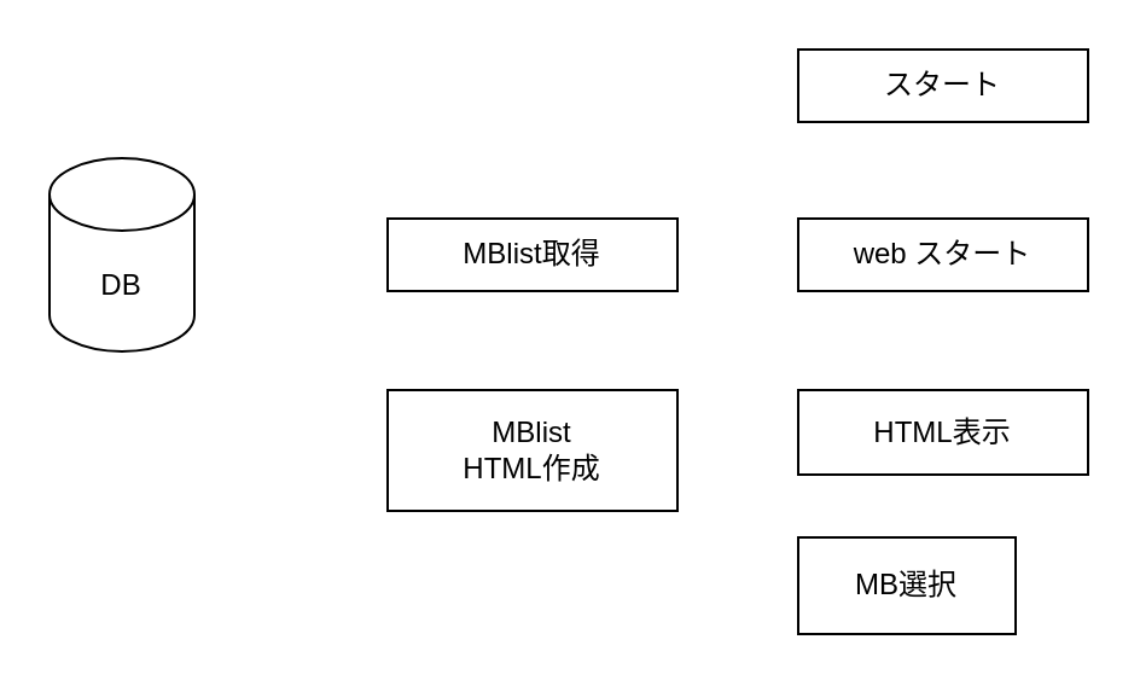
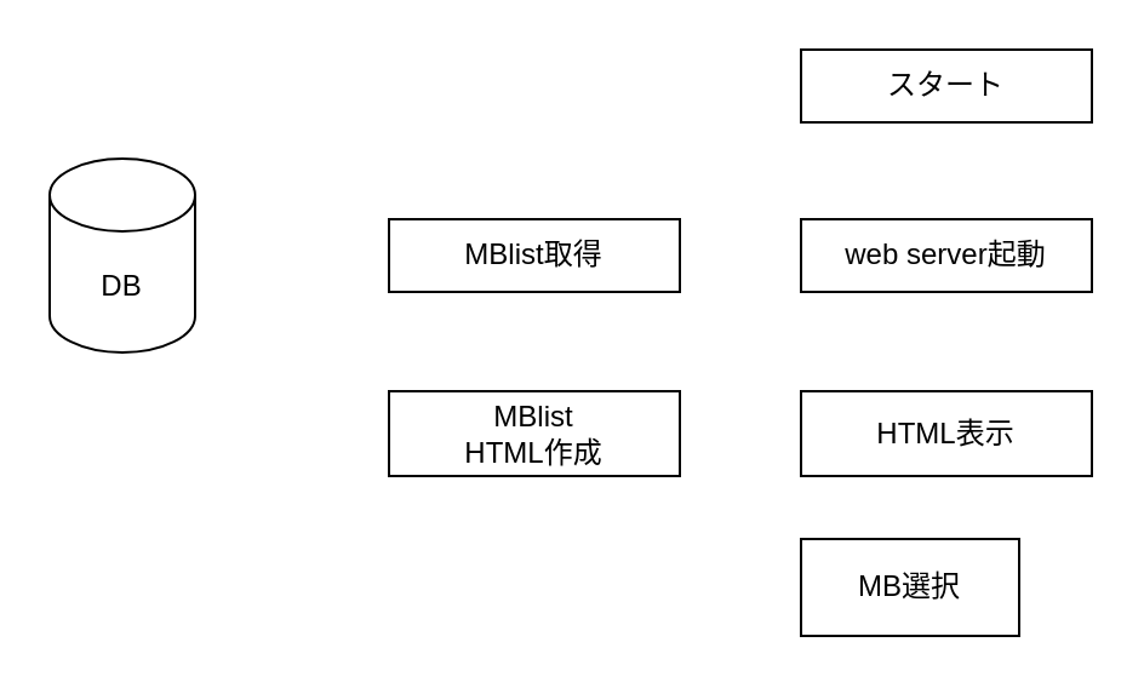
  <mxCell id="0" />
  <mxCell id="1" parent="0" />
  <mxCell id="2" value="スタート" style="whiteSpace=wrap;html=1;" vertex="1" parent="1"><mxGeometry x="330" y="20" width="120" height="30" as="geometry" /></mxCell>
- <mxCell id="3" value="web スタート" style="whiteSpace=wrap;html=1;" vertex="1" parent="1"><mxGeometry x="330" y="90" width="120" height="30" as="geometry" /></mxCell>
+ <mxCell id="3" value="web server起動" style="whiteSpace=wrap;html=1;" vertex="1" parent="1"><mxGeometry x="330" y="90" width="120" height="30" as="geometry" /></mxCell>
  <mxCell id="4" value="MBlist取得" style="whiteSpace=wrap;html=1;" vertex="1" parent="1"><mxGeometry x="160" y="90" width="120" height="30" as="geometry" /></mxCell>
  <mxCell id="5" value="DB" style="shape=cylinder3;whiteSpace=wrap;html=1;boundedLbl=1;backgroundOutline=1;size=15;" vertex="1" parent="1"><mxGeometry x="20" y="65" width="60" height="80" as="geometry" /></mxCell>
- <mxCell id="6" value="MBlist&lt;br&gt;HTML作成" style="whiteSpace=wrap;html=1;" vertex="1" parent="1"><mxGeometry x="160" y="161" width="120" height="50" as="geometry" /></mxCell>
+ <mxCell id="6" value="MBlist&lt;br&gt;HTML作成" style="whiteSpace=wrap;html=1;" vertex="1" parent="1"><mxGeometry x="160" y="161" width="120" height="35" as="geometry" /></mxCell>
  <mxCell id="7" value="HTML表示" style="whiteSpace=wrap;html=1;" vertex="1" parent="1"><mxGeometry x="330" y="161" width="120" height="35" as="geometry" /></mxCell>
  <mxCell id="8" value="MB選択" style="rounded=0;whiteSpace=wrap;html=1;" vertex="1" parent="1"><mxGeometry x="330" y="222" width="90" height="40" as="geometry" /></mxCell>
